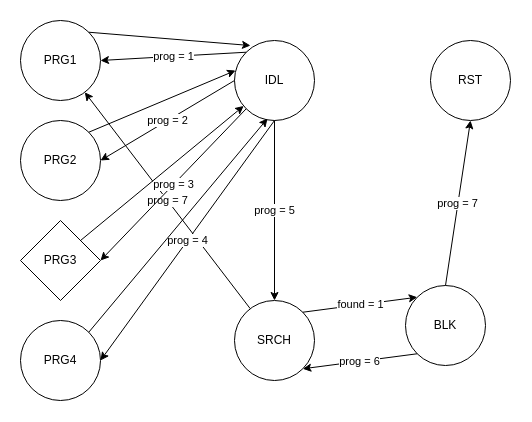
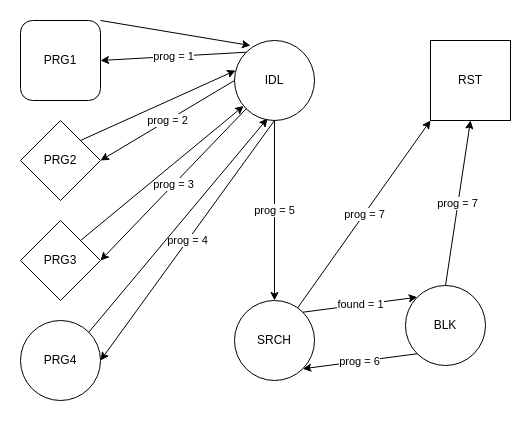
  <mxCell id="0" />
  <mxCell id="1" parent="0" />
  <mxCell id="2" value="prog = 5" style="edgeStyle=orthogonalEdgeStyle;rounded=0;orthogonalLoop=1;jettySize=auto;html=1;" parent="1" source="3" target="4" edge="1"><mxGeometry relative="1" as="geometry" /></mxCell>
  <mxCell id="3" value="IDL" style="ellipse;whiteSpace=wrap;html=1;aspect=fixed;" parent="1" vertex="1"><mxGeometry x="234" y="40" width="80" height="80" as="geometry" /></mxCell>
  <mxCell id="4" value="SRCH" style="ellipse;whiteSpace=wrap;html=1;aspect=fixed;" parent="1" vertex="1"><mxGeometry x="234" y="300" width="80" height="80" as="geometry" /></mxCell>
  <mxCell id="5" value="BLK" style="ellipse;whiteSpace=wrap;html=1;aspect=fixed;" parent="1" vertex="1"><mxGeometry x="405" y="285" width="80" height="80" as="geometry" /></mxCell>
- <mxCell id="6" value="RST" style="ellipse;whiteSpace=wrap;html=1;aspect=fixed;" parent="1" vertex="1"><mxGeometry x="430" y="40" width="80" height="80" as="geometry" /></mxCell>
- <mxCell id="7" value="PRG1" style="ellipse;whiteSpace=wrap;html=1;aspect=fixed;" parent="1" vertex="1"><mxGeometry x="20" y="20" width="80" height="80" as="geometry" /></mxCell>
+ <mxCell id="6" value="RST" style="whiteSpace=wrap;html=1;aspect=fixed;rounded=0;" parent="1" vertex="1"><mxGeometry x="430" y="40" width="80" height="80" as="geometry" /></mxCell>
+ <mxCell id="7" value="PRG1" style="whiteSpace=wrap;html=1;aspect=fixed;rounded=1;" parent="1" vertex="1"><mxGeometry x="20" y="20" width="80" height="80" as="geometry" /></mxCell>
  <mxCell id="8" value="found = 1" style="endArrow=classic;html=1;rounded=0;exitX=1;exitY=0;exitDx=0;exitDy=0;entryX=0;entryY=0;entryDx=0;entryDy=0;" parent="1" source="4" target="5" edge="1"><mxGeometry width="50" height="50" relative="1" as="geometry"><mxPoint x="480" y="300" as="sourcePoint" /><mxPoint x="530" y="250" as="targetPoint" /></mxGeometry></mxCell>
  <mxCell id="9" value="prog = 6" style="endArrow=classic;html=1;rounded=0;exitX=0;exitY=1;exitDx=0;exitDy=0;entryX=1;entryY=1;entryDx=0;entryDy=0;" parent="1" source="5" target="4" edge="1"><mxGeometry width="50" height="50" relative="1" as="geometry"><mxPoint x="480" y="300" as="sourcePoint" /><mxPoint x="530" y="250" as="targetPoint" /></mxGeometry></mxCell>
  <mxCell id="10" value="prog = 7" style="endArrow=classic;html=1;rounded=0;exitX=0.5;exitY=0;exitDx=0;exitDy=0;entryX=0.5;entryY=1;entryDx=0;entryDy=0;" parent="1" source="5" target="6" edge="1"><mxGeometry width="50" height="50" relative="1" as="geometry"><mxPoint x="242" y="158" as="sourcePoint" /><mxPoint x="200" y="210" as="targetPoint" /></mxGeometry></mxCell>
- <mxCell id="11" value="prog = 7" style="endArrow=classic;html=1;rounded=0;" parent="1" source="4" target="7" edge="1"><mxGeometry width="50" height="50" relative="1" as="geometry"><mxPoint x="490" y="180" as="sourcePoint" /><mxPoint x="438" y="118" as="targetPoint" /></mxGeometry></mxCell>
- <mxCell id="12" value="PRG2" style="ellipse;whiteSpace=wrap;html=1;aspect=fixed;" parent="1" vertex="1"><mxGeometry x="20" y="120" width="80" height="80" as="geometry" /></mxCell>
+ <mxCell id="11" value="prog = 7" style="endArrow=classic;html=1;rounded=0;entryX=0;entryY=1;entryDx=0;entryDy=0;" parent="1" source="4" target="6" edge="1"><mxGeometry width="50" height="50" relative="1" as="geometry"><mxPoint x="490" y="180" as="sourcePoint" /><mxPoint x="438" y="118" as="targetPoint" /></mxGeometry></mxCell>
+ <mxCell id="12" value="PRG2" style="rhombus;whiteSpace=wrap;html=1;aspect=fixed;" parent="1" vertex="1"><mxGeometry x="20" y="120" width="80" height="80" as="geometry" /></mxCell>
  <mxCell id="13" value="PRG4" style="ellipse;whiteSpace=wrap;html=1;aspect=fixed;" parent="1" vertex="1"><mxGeometry x="20" y="320" width="80" height="80" as="geometry" /></mxCell>
  <mxCell id="14" value="PRG3" style="rhombus;whiteSpace=wrap;html=1;aspect=fixed;" parent="1" vertex="1"><mxGeometry x="20" y="220" width="80" height="80" as="geometry" /></mxCell>
  <mxCell id="15" value="prog = 1" style="endArrow=classic;html=1;rounded=0;entryX=1;entryY=0.5;entryDx=0;entryDy=0;exitX=0;exitY=0;exitDx=0;exitDy=0;" parent="1" source="3" target="7" edge="1"><mxGeometry width="50" height="50" relative="1" as="geometry"><mxPoint x="290" y="310" as="sourcePoint" /><mxPoint x="340" y="260" as="targetPoint" /></mxGeometry></mxCell>
  <mxCell id="16" value="prog = 2" style="endArrow=classic;html=1;rounded=0;entryX=1;entryY=0.5;entryDx=0;entryDy=0;exitX=0;exitY=0.5;exitDx=0;exitDy=0;" parent="1" source="3" target="12" edge="1"><mxGeometry width="50" height="50" relative="1" as="geometry"><mxPoint x="256" y="62" as="sourcePoint" /><mxPoint x="110" y="70" as="targetPoint" /></mxGeometry></mxCell>
  <mxCell id="17" value="prog = 3" style="endArrow=classic;html=1;rounded=0;entryX=1;entryY=0.5;entryDx=0;entryDy=0;exitX=0;exitY=1;exitDx=0;exitDy=0;" parent="1" source="3" target="14" edge="1"><mxGeometry width="50" height="50" relative="1" as="geometry"><mxPoint x="244" y="90" as="sourcePoint" /><mxPoint x="110" y="170" as="targetPoint" /></mxGeometry></mxCell>
  <mxCell id="18" value="prog = 4" style="endArrow=classic;html=1;rounded=0;entryX=1;entryY=0.5;entryDx=0;entryDy=0;exitX=0.5;exitY=1;exitDx=0;exitDy=0;" parent="1" source="3" target="13" edge="1"><mxGeometry width="50" height="50" relative="1" as="geometry"><mxPoint x="256" y="118" as="sourcePoint" /><mxPoint x="110" y="270" as="targetPoint" /></mxGeometry></mxCell>
  <mxCell id="19" value="" style="endArrow=classic;html=1;rounded=0;exitX=1;exitY=0;exitDx=0;exitDy=0;entryX=0.413;entryY=0.975;entryDx=0;entryDy=0;entryPerimeter=0;" parent="1" source="13" target="3" edge="1"><mxGeometry width="50" height="50" relative="1" as="geometry"><mxPoint x="290" y="310" as="sourcePoint" /><mxPoint x="340" y="260" as="targetPoint" /></mxGeometry></mxCell>
  <mxCell id="20" value="" style="endArrow=classic;html=1;rounded=0;exitX=1;exitY=0;exitDx=0;exitDy=0;" parent="1" source="14" target="3" edge="1"><mxGeometry width="50" height="50" relative="1" as="geometry"><mxPoint x="98" y="342" as="sourcePoint" /><mxPoint x="267" y="128" as="targetPoint" /></mxGeometry></mxCell>
  <mxCell id="21" value="" style="endArrow=classic;html=1;rounded=0;exitX=1;exitY=0;exitDx=0;exitDy=0;entryX=0.013;entryY=0.375;entryDx=0;entryDy=0;entryPerimeter=0;" parent="1" source="12" target="3" edge="1"><mxGeometry width="50" height="50" relative="1" as="geometry"><mxPoint x="98" y="242" as="sourcePoint" /><mxPoint x="245" y="110" as="targetPoint" /></mxGeometry></mxCell>
  <mxCell id="22" value="" style="endArrow=classic;html=1;rounded=0;exitX=1;exitY=0;exitDx=0;exitDy=0;entryX=0.2;entryY=0.063;entryDx=0;entryDy=0;entryPerimeter=0;" edge="1" parent="1" source="7" target="3"><mxGeometry width="50" height="50" relative="1" as="geometry"><mxPoint x="98" y="342" as="sourcePoint" /><mxPoint x="277" y="128" as="targetPoint" /></mxGeometry></mxCell>
